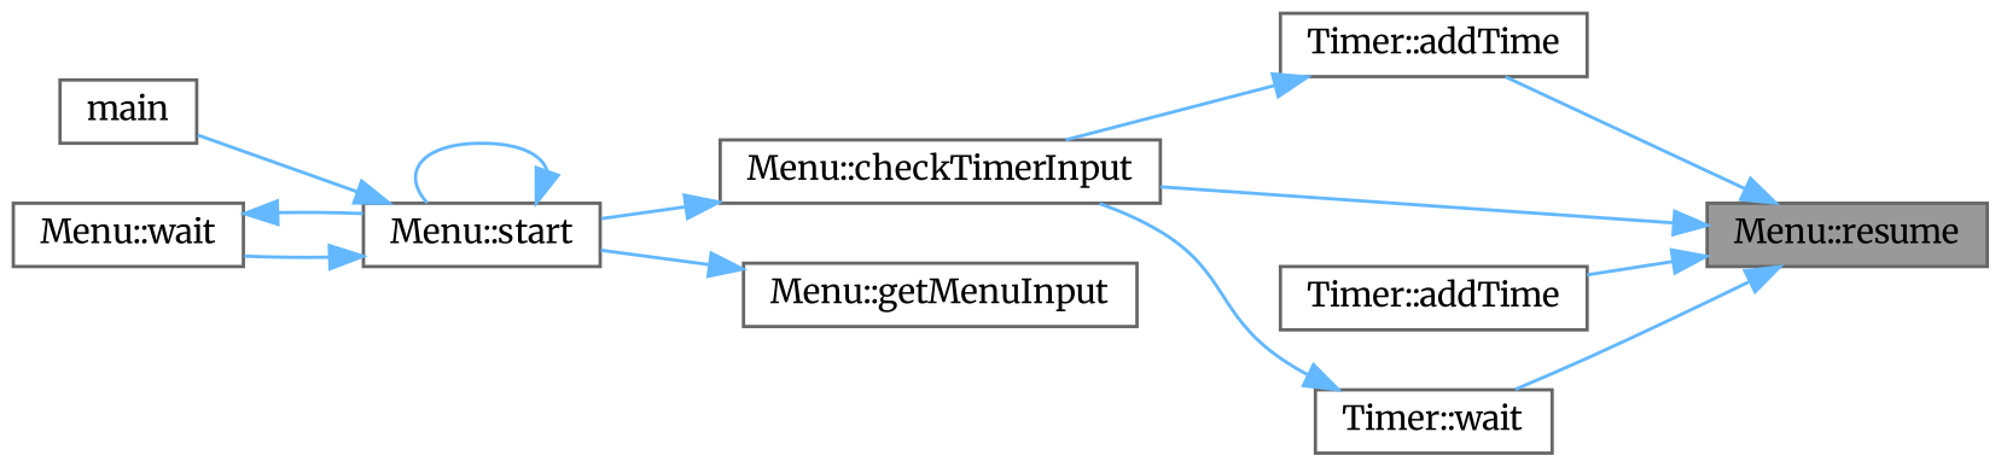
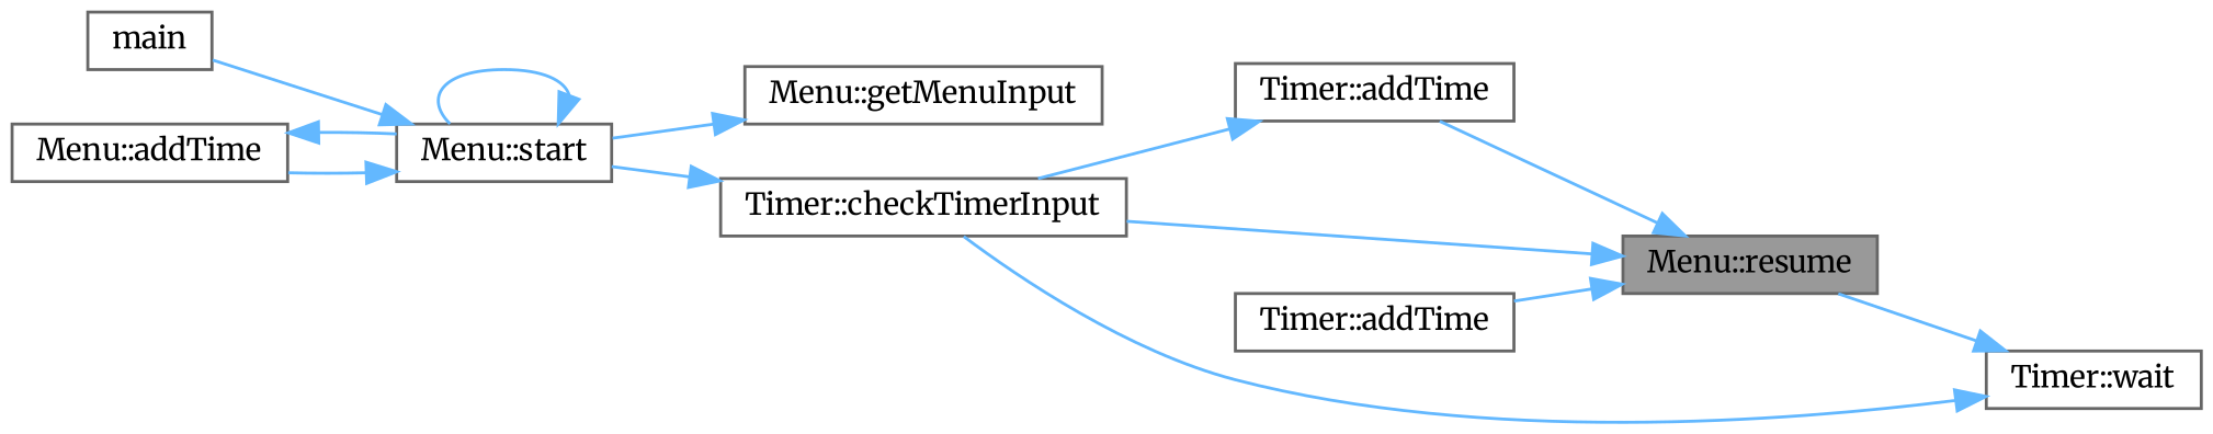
  digraph {
    fontname=Merriweather
    rankdir=RL
    node [color=grey40 fillcolor=white fontname=Merriweather fontsize=10 shape=box style=filled]
    edge [color=steelblue1 dir=back fontname=Merriweather fontsize=10 labelfontname=Helvetica labelfontsize=10 style=solid]
    n1 [color=gray40 fillcolor=grey60 fontcolor=black height=0.2 label="Menu::resume" width=0.4]
    n2 [height=0.2 label="Timer::addTime" width=0.4]
-   n3 [height=0.2 label="Menu::checkTimerInput" width=0.4]
+   n3 [height=0.2 label="Timer::checkTimerInput" width=0.4]
    n4 [height=0.2 label="Timer::addTime" width=0.4]
    n5 [height=0.2 label="Timer::wait" width=0.4]
    n6 [height=0.2 label="Menu::start" width=0.4]
    n7 [height=0.2 label=main width=0.4]
-   n8 [height=0.2 label="Menu::wait" width=0.4]
+   n8 [height=0.2 label="Menu::addTime" width=0.4]
    n9 [height=0.2 label="Menu::getMenuInput" width=0.4]
    n1 -> n2
    n1 -> n3
    n1 -> n4
-   n1 -> n5
+   n5 -> n1
    n2 -> n3
    n3 -> n6
    n5 -> n3
    n6 -> n6
    n6 -> n7
    n6 -> n8
    n8 -> n6
    n9 -> n6
  }
